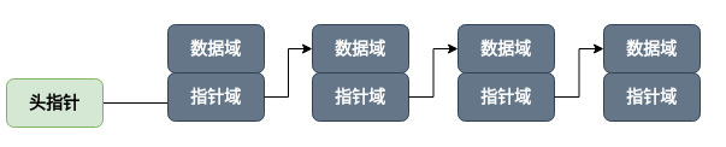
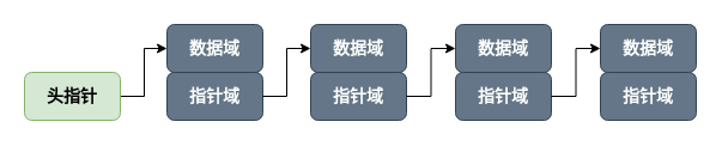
  <mxCell id="0" />
  <mxCell id="1" parent="0" />
  <mxCell id="2" value="" style="edgeStyle=orthogonalEdgeStyle;rounded=0;orthogonalLoop=1;jettySize=auto;html=1;" edge="1" parent="1" source="3" target="5"><mxGeometry relative="1" as="geometry" /></mxCell>
- <mxCell id="3" value="&lt;font style=&quot;font-size: 14px&quot;&gt;&lt;b&gt;头指针&lt;/b&gt;&lt;/font&gt;" style="rounded=1;whiteSpace=wrap;html=1;fillColor=#d5e8d4;strokeColor=#82b366;" vertex="1" parent="1"><mxGeometry x="5" y="65" width="80" height="40" as="geometry" /></mxCell>
+ <mxCell id="3" value="&lt;font style=&quot;font-size: 14px&quot;&gt;&lt;b&gt;头指针&lt;/b&gt;&lt;/font&gt;" style="rounded=1;whiteSpace=wrap;html=1;fillColor=#d5e8d4;strokeColor=#82b366;" vertex="1" parent="1"><mxGeometry x="20" y="60" width="80" height="40" as="geometry" /></mxCell>
  <mxCell id="4" value="" style="group" vertex="1" connectable="0" parent="1"><mxGeometry x="139" y="20" width="80" height="80" as="geometry" /></mxCell>
  <mxCell id="5" value="&lt;font style=&quot;font-size: 14px&quot;&gt;&lt;b&gt;数据域&lt;/b&gt;&lt;/font&gt;" style="rounded=1;whiteSpace=wrap;html=1;fillColor=#647687;strokeColor=#314354;fontColor=#ffffff;" vertex="1" parent="4"><mxGeometry width="80" height="40" as="geometry" /></mxCell>
  <mxCell id="6" value="&lt;font style=&quot;font-size: 14px&quot;&gt;&lt;b&gt;指针域&lt;/b&gt;&lt;/font&gt;" style="rounded=1;whiteSpace=wrap;html=1;fillColor=#647687;strokeColor=#314354;fontColor=#ffffff;" vertex="1" parent="4"><mxGeometry y="40" width="80" height="40" as="geometry" /></mxCell>
  <mxCell id="7" value="" style="group" vertex="1" connectable="0" parent="1"><mxGeometry x="259" y="20" width="80" height="80" as="geometry" /></mxCell>
  <mxCell id="8" value="&lt;font style=&quot;font-size: 14px&quot;&gt;&lt;b&gt;数据域&lt;/b&gt;&lt;/font&gt;" style="rounded=1;whiteSpace=wrap;html=1;fillColor=#647687;strokeColor=#314354;fontColor=#ffffff;" vertex="1" parent="7"><mxGeometry width="80" height="40" as="geometry" /></mxCell>
  <mxCell id="9" value="&lt;font style=&quot;font-size: 14px&quot;&gt;&lt;b&gt;指针域&lt;/b&gt;&lt;/font&gt;" style="rounded=1;whiteSpace=wrap;html=1;fillColor=#647687;strokeColor=#314354;fontColor=#ffffff;" vertex="1" parent="7"><mxGeometry y="40" width="80" height="40" as="geometry" /></mxCell>
  <mxCell id="10" style="edgeStyle=orthogonalEdgeStyle;rounded=0;orthogonalLoop=1;jettySize=auto;html=1;exitX=1;exitY=0.5;exitDx=0;exitDy=0;entryX=0;entryY=0.5;entryDx=0;entryDy=0;" edge="1" parent="1" source="6" target="8"><mxGeometry relative="1" as="geometry" /></mxCell>
  <mxCell id="11" value="" style="group" vertex="1" connectable="0" parent="1"><mxGeometry x="380" y="20" width="80" height="80" as="geometry" /></mxCell>
  <mxCell id="12" value="&lt;font style=&quot;font-size: 14px&quot;&gt;&lt;b&gt;数据域&lt;/b&gt;&lt;/font&gt;" style="rounded=1;whiteSpace=wrap;html=1;fillColor=#647687;strokeColor=#314354;fontColor=#ffffff;" vertex="1" parent="11"><mxGeometry width="80" height="40" as="geometry" /></mxCell>
  <mxCell id="13" value="&lt;font style=&quot;font-size: 14px&quot;&gt;&lt;b&gt;指针域&lt;/b&gt;&lt;/font&gt;" style="rounded=1;whiteSpace=wrap;html=1;fillColor=#647687;strokeColor=#314354;fontColor=#ffffff;" vertex="1" parent="11"><mxGeometry y="40" width="80" height="40" as="geometry" /></mxCell>
  <mxCell id="14" style="edgeStyle=orthogonalEdgeStyle;rounded=0;orthogonalLoop=1;jettySize=auto;html=1;exitX=1;exitY=0.5;exitDx=0;exitDy=0;entryX=0;entryY=0.5;entryDx=0;entryDy=0;" edge="1" parent="1" source="9" target="12"><mxGeometry relative="1" as="geometry" /></mxCell>
  <mxCell id="15" value="" style="group" vertex="1" connectable="0" parent="1"><mxGeometry x="501" y="20" width="80" height="80" as="geometry" /></mxCell>
  <mxCell id="16" value="&lt;font style=&quot;font-size: 14px&quot;&gt;&lt;b&gt;数据域&lt;/b&gt;&lt;/font&gt;" style="rounded=1;whiteSpace=wrap;html=1;fillColor=#647687;strokeColor=#314354;fontColor=#ffffff;" vertex="1" parent="15"><mxGeometry width="80" height="40" as="geometry" /></mxCell>
  <mxCell id="17" value="&lt;font style=&quot;font-size: 14px&quot;&gt;&lt;b&gt;指针域&lt;/b&gt;&lt;/font&gt;" style="rounded=1;whiteSpace=wrap;html=1;fillColor=#647687;strokeColor=#314354;fontColor=#ffffff;" vertex="1" parent="15"><mxGeometry y="40" width="80" height="40" as="geometry" /></mxCell>
  <mxCell id="18" style="edgeStyle=orthogonalEdgeStyle;rounded=0;orthogonalLoop=1;jettySize=auto;html=1;exitX=1;exitY=0.5;exitDx=0;exitDy=0;entryX=0;entryY=0.5;entryDx=0;entryDy=0;" edge="1" parent="1" source="13" target="16"><mxGeometry relative="1" as="geometry" /></mxCell>
